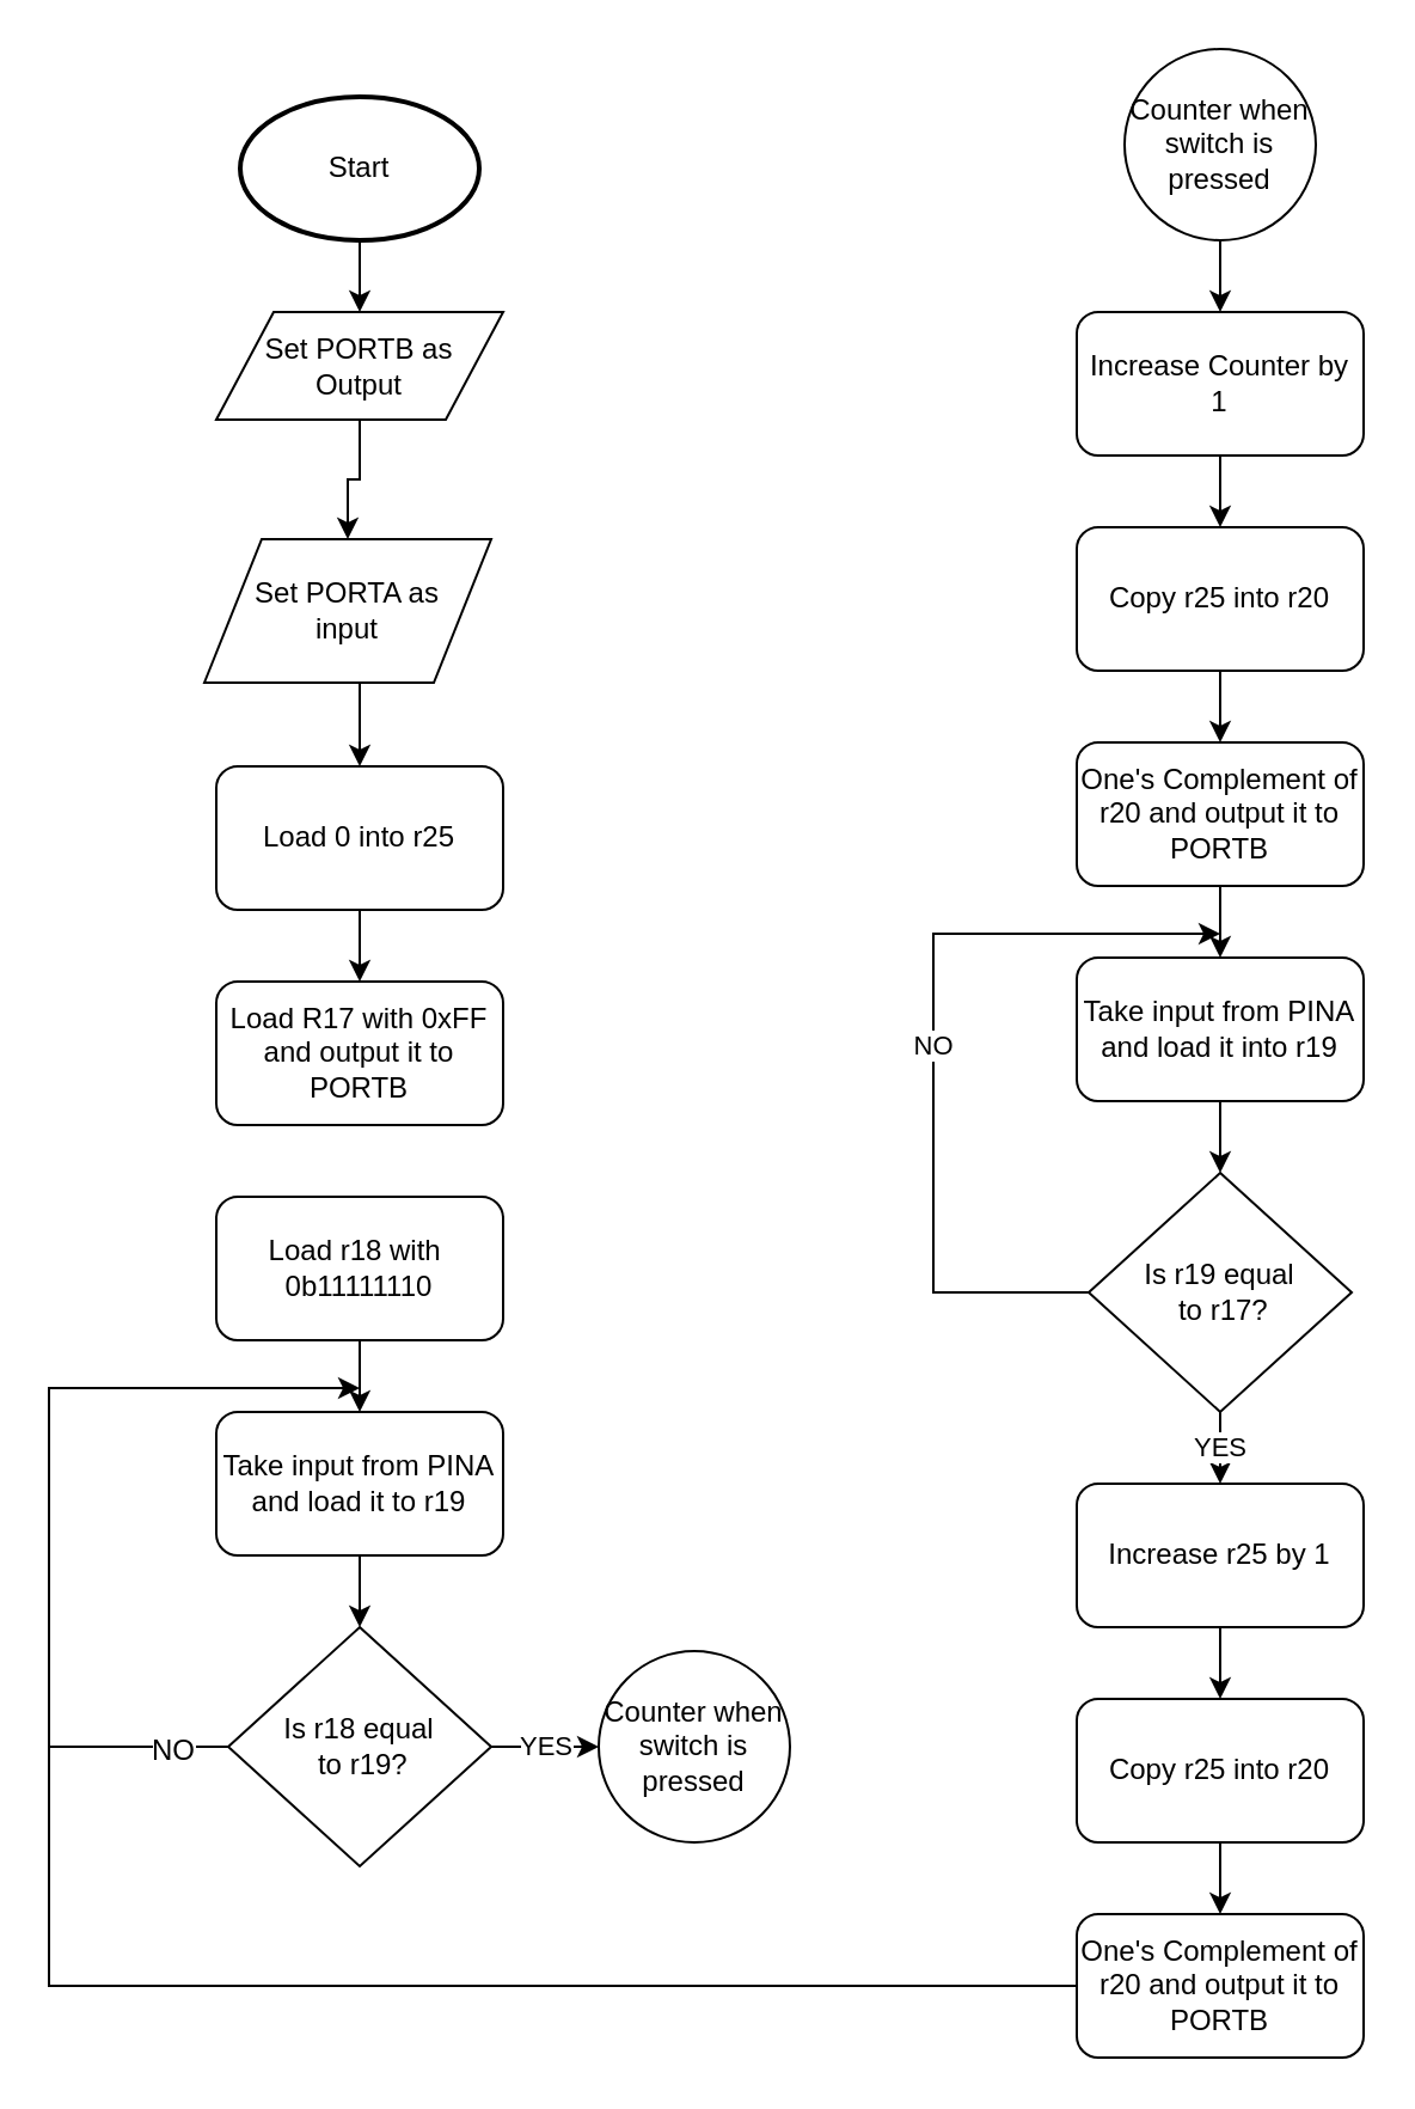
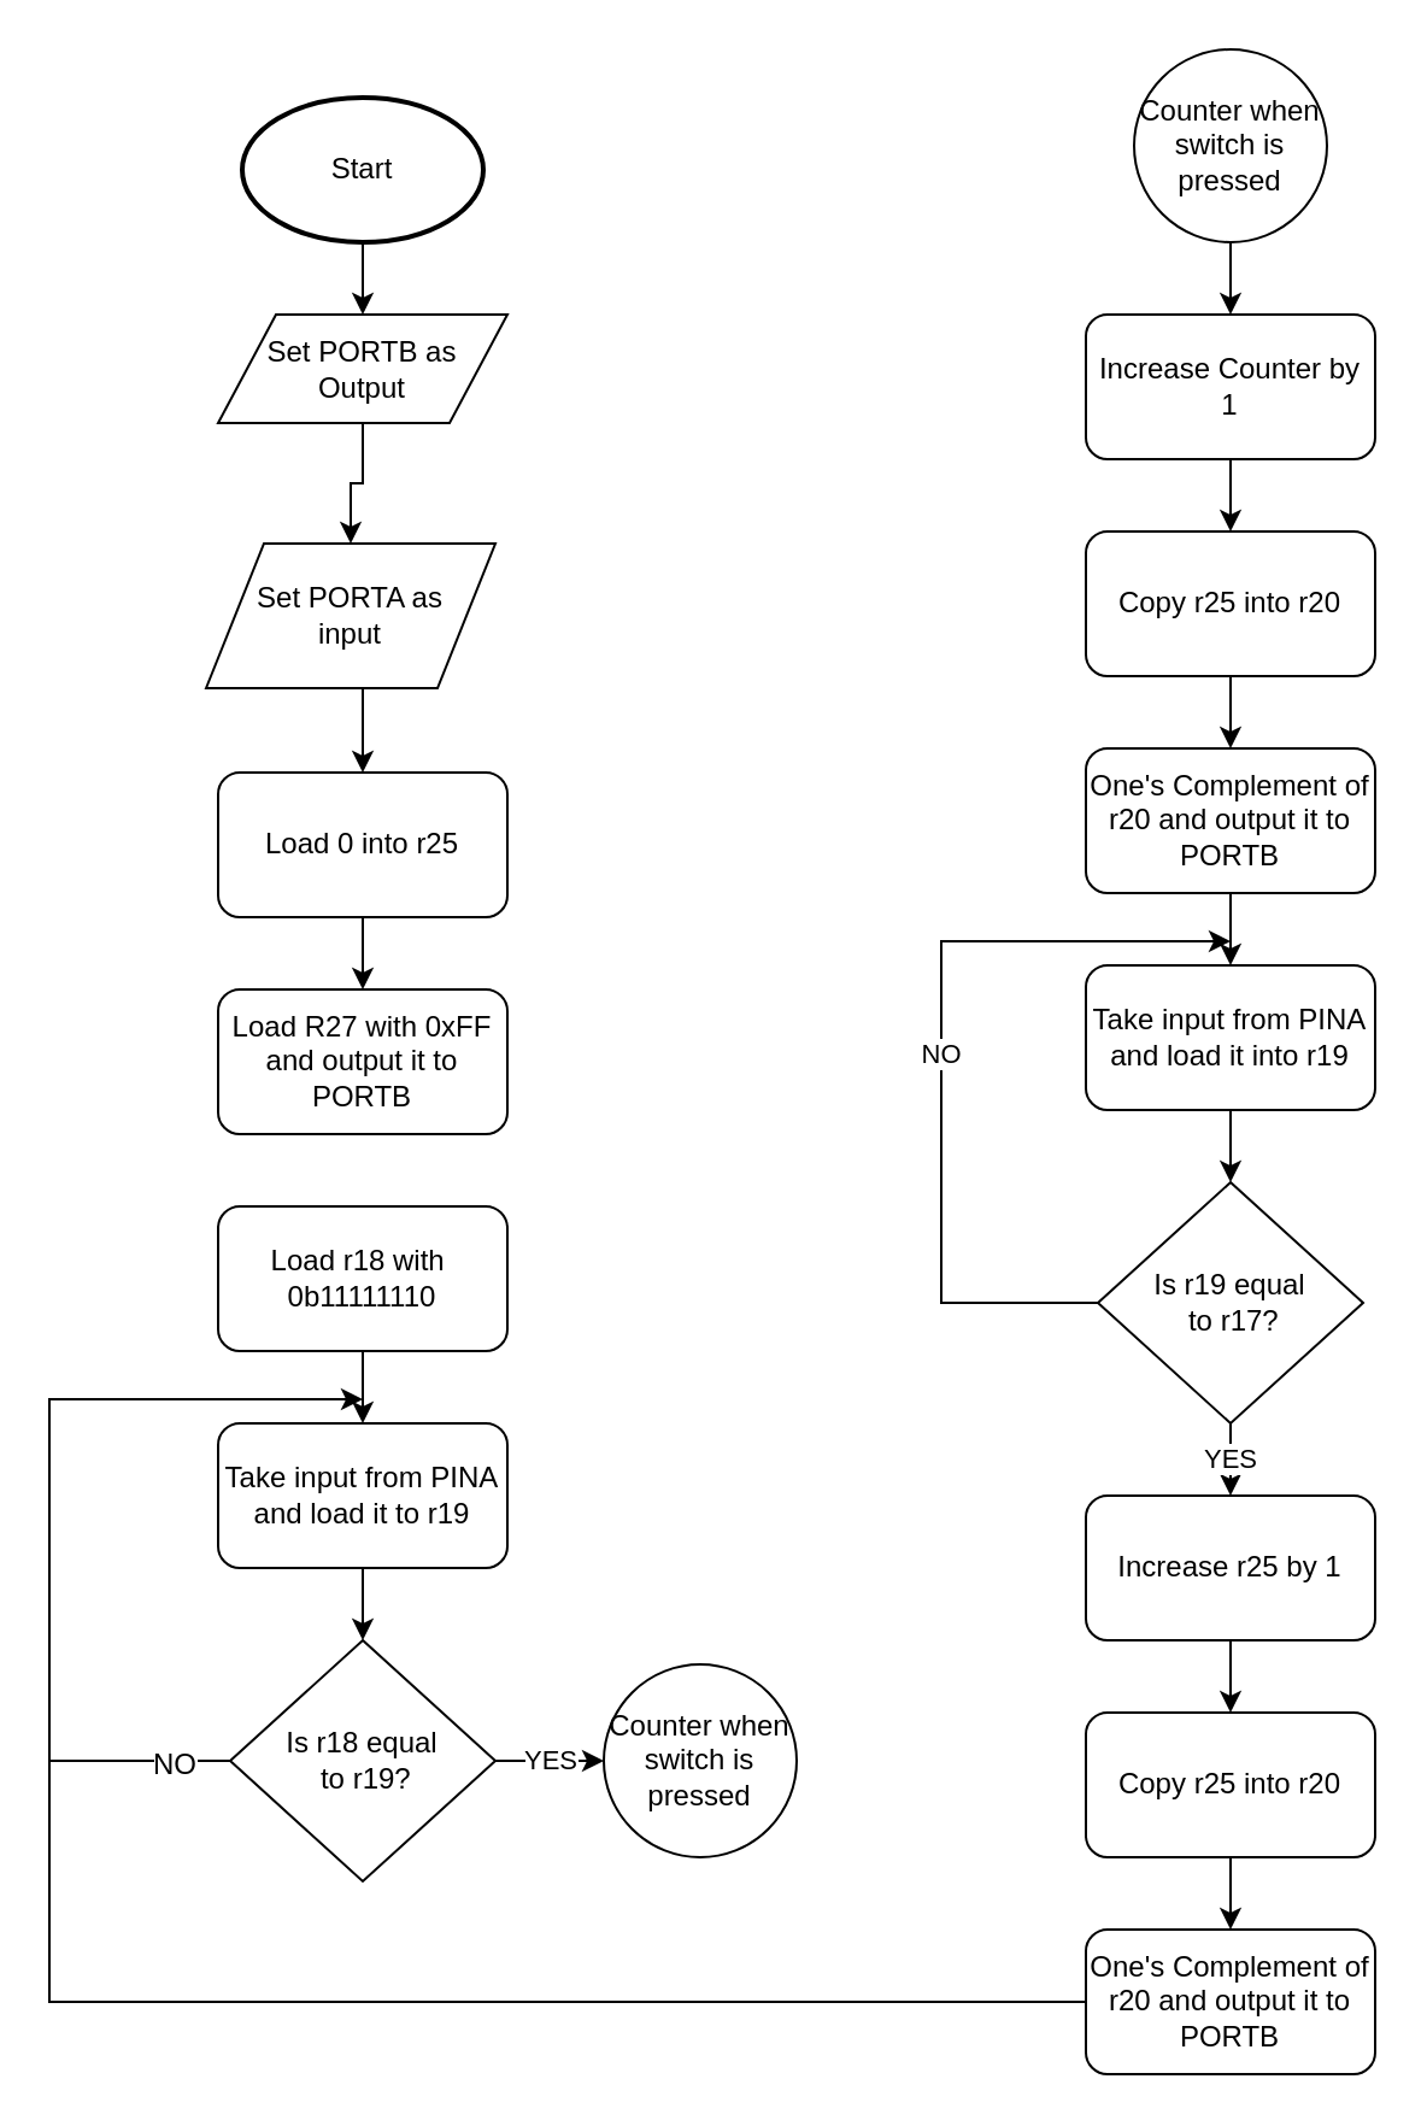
  <mxCell id="0" />
  <mxCell id="1" parent="0" />
  <mxCell id="2" style="edgeStyle=orthogonalEdgeStyle;rounded=0;orthogonalLoop=1;jettySize=auto;html=1;exitX=0.5;exitY=1;exitDx=0;exitDy=0;exitPerimeter=0;entryX=0.5;entryY=0;entryDx=0;entryDy=0;" edge="1" parent="1" source="3" target="5"><mxGeometry relative="1" as="geometry" /></mxCell>
  <mxCell id="3" value="Start" style="strokeWidth=2;html=1;shape=mxgraph.flowchart.start_1;whiteSpace=wrap;" vertex="1" parent="1"><mxGeometry x="100" y="40" width="100" height="60" as="geometry" /></mxCell>
  <mxCell id="4" style="edgeStyle=orthogonalEdgeStyle;rounded=0;orthogonalLoop=1;jettySize=auto;html=1;exitX=0.5;exitY=1;exitDx=0;exitDy=0;entryX=0.5;entryY=0;entryDx=0;entryDy=0;" edge="1" parent="1" source="5" target="7"><mxGeometry relative="1" as="geometry" /></mxCell>
  <mxCell id="5" value="Set PORTB as&lt;br&gt;Output" style="shape=parallelogram;perimeter=parallelogramPerimeter;whiteSpace=wrap;html=1;" vertex="1" parent="1"><mxGeometry x="90" y="130" width="120" height="45" as="geometry" /></mxCell>
  <mxCell id="6" style="edgeStyle=orthogonalEdgeStyle;rounded=0;orthogonalLoop=1;jettySize=auto;html=1;exitX=0.5;exitY=1;exitDx=0;exitDy=0;entryX=0.5;entryY=0;entryDx=0;entryDy=0;" edge="1" parent="1" source="7" target="9"><mxGeometry relative="1" as="geometry" /></mxCell>
  <mxCell id="7" value="Set PORTA as&lt;br&gt;input" style="shape=parallelogram;perimeter=parallelogramPerimeter;whiteSpace=wrap;html=1;" vertex="1" parent="1"><mxGeometry x="85" y="225" width="120" height="60" as="geometry" /></mxCell>
  <mxCell id="8" style="edgeStyle=orthogonalEdgeStyle;rounded=0;orthogonalLoop=1;jettySize=auto;html=1;exitX=0.5;exitY=1;exitDx=0;exitDy=0;entryX=0.5;entryY=0;entryDx=0;entryDy=0;" edge="1" parent="1" source="9" target="10"><mxGeometry relative="1" as="geometry" /></mxCell>
  <mxCell id="9" value="Load 0 into r25" style="rounded=1;whiteSpace=wrap;html=1;" vertex="1" parent="1"><mxGeometry x="90" y="320" width="120" height="60" as="geometry" /></mxCell>
- <mxCell id="10" value="Load R17 with 0xFF&lt;br&gt;and output it to PORTB" style="rounded=1;whiteSpace=wrap;html=1;" vertex="1" parent="1"><mxGeometry x="90" y="410" width="120" height="60" as="geometry" /></mxCell>
+ <mxCell id="10" value="Load R27 with 0xFF&lt;br&gt;and output it to PORTB" style="rounded=1;whiteSpace=wrap;html=1;" vertex="1" parent="1"><mxGeometry x="90" y="410" width="120" height="60" as="geometry" /></mxCell>
  <mxCell id="11" style="edgeStyle=orthogonalEdgeStyle;rounded=0;orthogonalLoop=1;jettySize=auto;html=1;exitX=0.5;exitY=1;exitDx=0;exitDy=0;entryX=0.5;entryY=0;entryDx=0;entryDy=0;" edge="1" parent="1" source="12" target="14"><mxGeometry relative="1" as="geometry" /></mxCell>
  <mxCell id="12" value="Load r18 with&amp;nbsp;&lt;br&gt;0b11111110" style="rounded=1;whiteSpace=wrap;html=1;" vertex="1" parent="1"><mxGeometry x="90" y="500" width="120" height="60" as="geometry" /></mxCell>
  <mxCell id="13" style="edgeStyle=orthogonalEdgeStyle;rounded=0;orthogonalLoop=1;jettySize=auto;html=1;exitX=0.5;exitY=1;exitDx=0;exitDy=0;entryX=0.5;entryY=0;entryDx=0;entryDy=0;" edge="1" parent="1" source="14" target="18"><mxGeometry relative="1" as="geometry" /></mxCell>
  <mxCell id="14" value="Take input from PINA&lt;br&gt;and load it to r19" style="rounded=1;whiteSpace=wrap;html=1;" vertex="1" parent="1"><mxGeometry x="90" y="590" width="120" height="60" as="geometry" /></mxCell>
  <mxCell id="15" value="YES" style="edgeStyle=orthogonalEdgeStyle;rounded=0;orthogonalLoop=1;jettySize=auto;html=1;exitX=1;exitY=0.5;exitDx=0;exitDy=0;entryX=0;entryY=0.5;entryDx=0;entryDy=0;" edge="1" parent="1" source="18" target="19"><mxGeometry relative="1" as="geometry" /></mxCell>
  <mxCell id="16" value="" style="edgeStyle=orthogonalEdgeStyle;rounded=0;orthogonalLoop=1;jettySize=auto;html=1;exitX=0;exitY=0.5;exitDx=0;exitDy=0;" edge="1" parent="1" source="18"><mxGeometry relative="1" as="geometry"><mxPoint x="150" y="580" as="targetPoint" /><Array as="points"><mxPoint x="20" y="730" /></Array></mxGeometry></mxCell>
  <mxCell id="17" value="NO" style="text;html=1;resizable=0;points=[];align=center;verticalAlign=middle;labelBackgroundColor=#ffffff;" vertex="1" connectable="0" parent="16"><mxGeometry x="-0.867" y="1" relative="1" as="geometry"><mxPoint as="offset" /></mxGeometry></mxCell>
  <mxCell id="18" value="Is r18 equal&lt;br&gt;&amp;nbsp;to r19?" style="rhombus;whiteSpace=wrap;html=1;" vertex="1" parent="1"><mxGeometry x="95" y="680" width="110" height="100" as="geometry" /></mxCell>
  <mxCell id="19" value="Counter when switch is pressed" style="ellipse;whiteSpace=wrap;html=1;aspect=fixed;" vertex="1" parent="1"><mxGeometry x="250" y="690" width="80" height="80" as="geometry" /></mxCell>
  <mxCell id="20" style="edgeStyle=orthogonalEdgeStyle;rounded=0;orthogonalLoop=1;jettySize=auto;html=1;exitX=0.5;exitY=1;exitDx=0;exitDy=0;entryX=0.5;entryY=0;entryDx=0;entryDy=0;" edge="1" parent="1" source="21" target="23"><mxGeometry relative="1" as="geometry" /></mxCell>
  <mxCell id="21" value="Counter when switch is pressed" style="ellipse;whiteSpace=wrap;html=1;aspect=fixed;" vertex="1" parent="1"><mxGeometry x="470" y="20" width="80" height="80" as="geometry" /></mxCell>
  <mxCell id="22" style="edgeStyle=orthogonalEdgeStyle;rounded=0;orthogonalLoop=1;jettySize=auto;html=1;exitX=0.5;exitY=1;exitDx=0;exitDy=0;entryX=0.5;entryY=0;entryDx=0;entryDy=0;" edge="1" parent="1" source="23" target="25"><mxGeometry relative="1" as="geometry" /></mxCell>
  <mxCell id="23" value="Increase Counter by 1" style="rounded=1;whiteSpace=wrap;html=1;" vertex="1" parent="1"><mxGeometry x="450" y="130" width="120" height="60" as="geometry" /></mxCell>
  <mxCell id="24" style="edgeStyle=orthogonalEdgeStyle;rounded=0;orthogonalLoop=1;jettySize=auto;html=1;exitX=0.5;exitY=1;exitDx=0;exitDy=0;entryX=0.5;entryY=0;entryDx=0;entryDy=0;" edge="1" parent="1" source="25" target="27"><mxGeometry relative="1" as="geometry" /></mxCell>
  <mxCell id="25" value="Copy r25 into r20" style="rounded=1;whiteSpace=wrap;html=1;" vertex="1" parent="1"><mxGeometry x="450" y="220" width="120" height="60" as="geometry" /></mxCell>
  <mxCell id="26" style="edgeStyle=orthogonalEdgeStyle;rounded=0;orthogonalLoop=1;jettySize=auto;html=1;exitX=0.5;exitY=1;exitDx=0;exitDy=0;entryX=0.5;entryY=0;entryDx=0;entryDy=0;" edge="1" parent="1" source="27" target="29"><mxGeometry relative="1" as="geometry" /></mxCell>
  <mxCell id="27" value="One's Complement of r20 and output it to PORTB" style="rounded=1;whiteSpace=wrap;html=1;" vertex="1" parent="1"><mxGeometry x="450" y="310" width="120" height="60" as="geometry" /></mxCell>
  <mxCell id="28" style="edgeStyle=orthogonalEdgeStyle;rounded=0;orthogonalLoop=1;jettySize=auto;html=1;exitX=0.5;exitY=1;exitDx=0;exitDy=0;entryX=0.5;entryY=0;entryDx=0;entryDy=0;" edge="1" parent="1" source="29" target="32"><mxGeometry relative="1" as="geometry" /></mxCell>
  <mxCell id="29" value="Take input from PINA and load it into r19" style="rounded=1;whiteSpace=wrap;html=1;" vertex="1" parent="1"><mxGeometry x="450" y="400" width="120" height="60" as="geometry" /></mxCell>
  <mxCell id="30" value="NO" style="edgeStyle=orthogonalEdgeStyle;rounded=0;orthogonalLoop=1;jettySize=auto;html=1;exitX=0;exitY=0.5;exitDx=0;exitDy=0;" edge="1" parent="1" source="32"><mxGeometry relative="1" as="geometry"><mxPoint x="510" y="390" as="targetPoint" /><Array as="points"><mxPoint x="390" y="540" /></Array></mxGeometry></mxCell>
  <mxCell id="31" value="YES" style="edgeStyle=orthogonalEdgeStyle;rounded=0;orthogonalLoop=1;jettySize=auto;html=1;exitX=0.5;exitY=1;exitDx=0;exitDy=0;entryX=0.5;entryY=0;entryDx=0;entryDy=0;" edge="1" parent="1" source="32" target="34"><mxGeometry relative="1" as="geometry"><mxPoint x="550" y="600" as="targetPoint" /></mxGeometry></mxCell>
  <mxCell id="32" value="Is r19 equal&lt;br&gt;&amp;nbsp;to r17?" style="rhombus;whiteSpace=wrap;html=1;" vertex="1" parent="1"><mxGeometry x="455" y="490" width="110" height="100" as="geometry" /></mxCell>
  <mxCell id="33" style="edgeStyle=orthogonalEdgeStyle;rounded=0;orthogonalLoop=1;jettySize=auto;html=1;exitX=0.5;exitY=1;exitDx=0;exitDy=0;entryX=0.5;entryY=0;entryDx=0;entryDy=0;" edge="1" parent="1" source="34" target="36"><mxGeometry relative="1" as="geometry" /></mxCell>
  <mxCell id="34" value="Increase r25 by 1" style="rounded=1;whiteSpace=wrap;html=1;" vertex="1" parent="1"><mxGeometry x="450" y="620" width="120" height="60" as="geometry" /></mxCell>
  <mxCell id="35" style="edgeStyle=orthogonalEdgeStyle;rounded=0;orthogonalLoop=1;jettySize=auto;html=1;exitX=0.5;exitY=1;exitDx=0;exitDy=0;entryX=0.5;entryY=0;entryDx=0;entryDy=0;" edge="1" parent="1" source="36" target="38"><mxGeometry relative="1" as="geometry" /></mxCell>
  <mxCell id="36" value="Copy r25 into r20" style="rounded=1;whiteSpace=wrap;html=1;" vertex="1" parent="1"><mxGeometry x="450" y="710" width="120" height="60" as="geometry" /></mxCell>
  <mxCell id="37" style="edgeStyle=orthogonalEdgeStyle;rounded=0;orthogonalLoop=1;jettySize=auto;html=1;exitX=0;exitY=0.5;exitDx=0;exitDy=0;endArrow=none;endFill=0;" edge="1" parent="1" source="38"><mxGeometry relative="1" as="geometry"><mxPoint x="20" y="730" as="targetPoint" /><Array as="points"><mxPoint x="20" y="830" /></Array></mxGeometry></mxCell>
  <mxCell id="38" value="One's Complement of r20 and output it to PORTB" style="rounded=1;whiteSpace=wrap;html=1;" vertex="1" parent="1"><mxGeometry x="450" y="800" width="120" height="60" as="geometry" /></mxCell>
